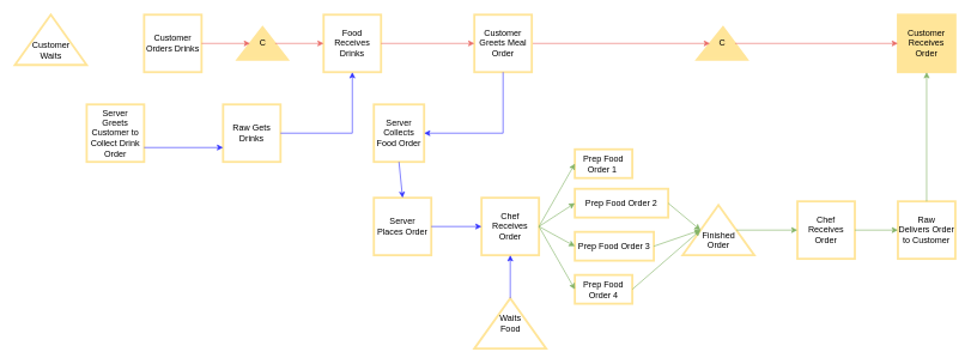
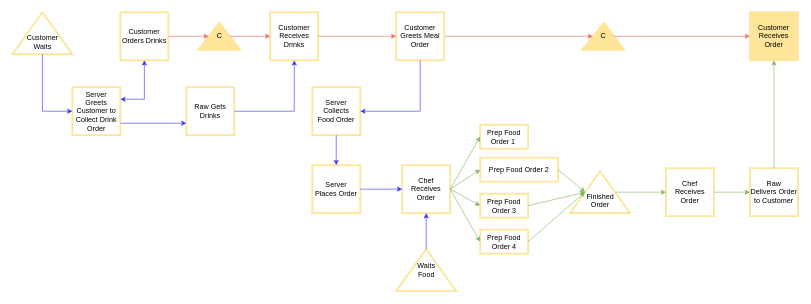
  <mxCell id="0" />
  <mxCell id="1" parent="0" />
  <mxCell id="2" value="&lt;br&gt;&lt;br&gt;Customer&lt;br&gt;Waits" style="verticalLabelPosition=middle;verticalAlign=middle;shape=mxgraph.basic.acute_triangle;dx=0.5;strokeWidth=3;strokeColor=#FFE599;labelPosition=center;align=center;html=1;" vertex="1" parent="1"><mxGeometry x="20" y="20" width="100" height="70" as="geometry" /></mxCell>
  <mxCell id="3" value="Server&lt;br&gt;Greets&lt;br&gt;Customer to Collect Drink Order" style="whiteSpace=wrap;aspect=fixed;strokeColor=#FFE599;strokeWidth=3;html=1;" vertex="1" parent="1"><mxGeometry x="120" y="145" width="80" height="80" as="geometry" /></mxCell>
  <mxCell id="4" value="Customer&lt;br&gt;Orders Drinks" style="whiteSpace=wrap;aspect=fixed;strokeColor=#FFE599;strokeWidth=3;html=1;" vertex="1" parent="1"><mxGeometry x="200" y="20" width="80" height="80" as="geometry" /></mxCell>
  <mxCell id="5" value="Raw Gets&lt;br&gt;Drinks" style="whiteSpace=wrap;aspect=fixed;strokeColor=#FFE599;strokeWidth=3;html=1;" vertex="1" parent="1"><mxGeometry x="310" y="145" width="80" height="80" as="geometry" /></mxCell>
+ <mxCell id="6" value="" style="endArrow=classic;rounded=0;strokeColor=#3333FF;entryX=0;entryY=0.5;entryDx=0;entryDy=0;edgeStyle=orthogonalEdgeStyle;exitX=0.5;exitY=1;exitDx=0;exitDy=0;exitPerimeter=0;html=1;" edge="1" parent="1" source="2" target="3"><mxGeometry width="50" height="50" relative="1" as="geometry"><mxPoint x="0" y="235" as="sourcePoint" /><mxPoint x="50" y="185" as="targetPoint" /></mxGeometry></mxCell>
+ <mxCell id="7" value="" style="endArrow=classic;rounded=0;strokeColor=#3333FF;entryX=1;entryY=0.25;entryDx=0;entryDy=0;edgeStyle=orthogonalEdgeStyle;exitX=0.5;exitY=1;exitDx=0;exitDy=0;startArrow=classic;startFill=1;html=1;" edge="1" parent="1" source="4" target="3"><mxGeometry width="50" height="50" relative="1" as="geometry"><mxPoint x="80" y="100" as="sourcePoint" /><mxPoint x="130" y="195" as="targetPoint" /></mxGeometry></mxCell>
  <mxCell id="8" value="" style="endArrow=classic;rounded=0;strokeColor=#3333FF;entryX=0;entryY=0.75;entryDx=0;entryDy=0;exitX=1;exitY=0.75;exitDx=0;exitDy=0;html=1;" edge="1" parent="1" source="3" target="5"><mxGeometry width="50" height="50" relative="1" as="geometry"><mxPoint x="80" y="100" as="sourcePoint" /><mxPoint x="130" y="195" as="targetPoint" /></mxGeometry></mxCell>
  <mxCell id="9" value="C" style="verticalLabelPosition=middle;verticalAlign=middle;shape=mxgraph.basic.acute_triangle;dx=0.5;strokeWidth=3;strokeColor=#FFE599;labelPosition=center;align=center;fillColor=#FFE599;html=1;" vertex="1" parent="1"><mxGeometry x="330" y="37.5" width="70" height="45" as="geometry" /></mxCell>
  <mxCell id="10" value="" style="endArrow=classic;rounded=0;strokeColor=#EA6B66;entryX=0;entryY=0;entryDx=17.5;entryDy=22.5;entryPerimeter=0;exitX=1;exitY=0.5;exitDx=0;exitDy=0;html=1;" edge="1" parent="1" source="4" target="9"><mxGeometry width="50" height="50" relative="1" as="geometry"><mxPoint x="-40" y="65" as="sourcePoint" /><mxPoint x="55" y="65" as="targetPoint" /></mxGeometry></mxCell>
- <mxCell id="11" value="Food&lt;br&gt;Receives Drinks" style="whiteSpace=wrap;aspect=fixed;strokeColor=#FFE599;strokeWidth=3;html=1;" vertex="1" parent="1"><mxGeometry x="450" y="20" width="80" height="80" as="geometry" /></mxCell>
- <mxCell id="12" value="Server&lt;br&gt;Collects&lt;br&gt;Food Order" style="whiteSpace=wrap;aspect=fixed;strokeColor=#FFE599;strokeWidth=3;html=1;" vertex="1" parent="1"><mxGeometry x="520" y="145" width="70" height="80" as="geometry" /></mxCell>
+ <mxCell id="11" value="Customer&lt;br&gt;Receives Drinks" style="whiteSpace=wrap;aspect=fixed;strokeColor=#FFE599;strokeWidth=3;html=1;" vertex="1" parent="1"><mxGeometry x="450" y="20" width="80" height="80" as="geometry" /></mxCell>
+ <mxCell id="12" value="Server&lt;br&gt;Collects&lt;br&gt;Food Order" style="whiteSpace=wrap;aspect=fixed;strokeColor=#FFE599;strokeWidth=3;html=1;" vertex="1" parent="1"><mxGeometry x="520" y="145" width="80" height="80" as="geometry" /></mxCell>
  <mxCell id="13" value="Server&lt;br&gt;Places Order" style="whiteSpace=wrap;aspect=fixed;strokeColor=#FFE599;strokeWidth=3;html=1;" vertex="1" parent="1"><mxGeometry x="520" y="275" width="80" height="80" as="geometry" /></mxCell>
  <mxCell id="14" value="Chef&lt;br&gt;Receives Order" style="whiteSpace=wrap;aspect=fixed;strokeColor=#FFE599;strokeWidth=3;html=1;" vertex="1" parent="1"><mxGeometry x="670" y="275" width="80" height="80" as="geometry" /></mxCell>
  <mxCell id="15" value="Prep Food Order 1 " style="rounded=0;whiteSpace=wrap;strokeColor=#FFE599;strokeWidth=3;fillColor=none;html=1;" vertex="1" parent="1"><mxGeometry x="800" y="207.5" width="80" height="40" as="geometry" /></mxCell>
  <mxCell id="16" value="Prep Food Order 2" style="rounded=0;whiteSpace=wrap;strokeColor=#FFE599;strokeWidth=3;fillColor=none;html=1;" vertex="1" parent="1"><mxGeometry x="800" y="262.5" width="130" height="40" as="geometry" /></mxCell>
- <mxCell id="17" value="Prep Food Order 3" style="rounded=0;whiteSpace=wrap;strokeColor=#FFE599;strokeWidth=3;fillColor=none;html=1;" vertex="1" parent="1"><mxGeometry x="800" y="322.5" width="110" height="40" as="geometry" /></mxCell>
+ <mxCell id="17" value="Prep Food Order 3" style="rounded=0;whiteSpace=wrap;strokeColor=#FFE599;strokeWidth=3;fillColor=none;html=1;" vertex="1" parent="1"><mxGeometry x="800" y="322.5" width="80" height="40" as="geometry" /></mxCell>
  <mxCell id="18" value="Prep Food Order 4" style="rounded=0;whiteSpace=wrap;strokeColor=#FFE599;strokeWidth=3;fillColor=none;html=1;" vertex="1" parent="1"><mxGeometry x="800" y="382.5" width="80" height="40" as="geometry" /></mxCell>
  <mxCell id="19" value="Waits&lt;br&gt;Food" style="verticalLabelPosition=middle;verticalAlign=middle;shape=mxgraph.basic.acute_triangle;dx=0.5;strokeWidth=3;strokeColor=#FFE599;labelPosition=center;align=center;html=1;" vertex="1" parent="1"><mxGeometry x="660" y="415" width="100" height="70" as="geometry" /></mxCell>
  <mxCell id="20" value="&lt;br&gt;&lt;br&gt;Finished&lt;br&gt;Order" style="verticalLabelPosition=middle;verticalAlign=middle;shape=mxgraph.basic.acute_triangle;dx=0.5;strokeWidth=3;strokeColor=#FFE599;labelPosition=center;align=center;html=1;" vertex="1" parent="1"><mxGeometry x="950" y="285" width="100" height="70" as="geometry" /></mxCell>
  <mxCell id="21" value="Chef&lt;br&gt;Receives Order" style="whiteSpace=wrap;aspect=fixed;strokeColor=#FFE599;strokeWidth=3;html=1;" vertex="1" parent="1"><mxGeometry x="1110" y="280" width="80" height="80" as="geometry" /></mxCell>
  <mxCell id="22" value="Raw&lt;br&gt;Delivers Order to Customer" style="whiteSpace=wrap;aspect=fixed;strokeColor=#FFE599;strokeWidth=3;html=1;" vertex="1" parent="1"><mxGeometry x="1250" y="280" width="80" height="80" as="geometry" /></mxCell>
  <mxCell id="23" value="" style="endArrow=classic;rounded=0;strokeColor=#EA6B66;entryX=0;entryY=0.5;entryDx=0;entryDy=0;exitX=0;exitY=0;exitDx=52.5;exitDy=22.5;exitPerimeter=0;html=1;" edge="1" parent="1" source="9" target="11"><mxGeometry width="50" height="50" relative="1" as="geometry"><mxPoint x="290" y="70" as="sourcePoint" /><mxPoint x="357.5" y="70" as="targetPoint" /></mxGeometry></mxCell>
  <mxCell id="24" value="C" style="verticalLabelPosition=middle;verticalAlign=middle;shape=mxgraph.basic.acute_triangle;dx=0.52;strokeWidth=3;strokeColor=#FFE599;labelPosition=center;align=center;fillColor=#FFE599;html=1;" vertex="1" parent="1"><mxGeometry x="970" y="37.5" width="70" height="45" as="geometry" /></mxCell>
  <mxCell id="25" value="" style="endArrow=classic;rounded=0;strokeColor=#EA6B66;entryX=0;entryY=0;entryDx=18.2;entryDy=22.5;entryPerimeter=0;exitX=1;exitY=0.5;exitDx=0;exitDy=0;html=1;" edge="1" parent="1" source="28" target="24"><mxGeometry width="50" height="50" relative="1" as="geometry"><mxPoint x="790" y="70" as="sourcePoint" /><mxPoint x="460" y="80" as="targetPoint" /></mxGeometry></mxCell>
  <mxCell id="26" value="Customer&lt;br&gt;Receives&lt;br&gt;Order" style="whiteSpace=wrap;aspect=fixed;strokeColor=#FFE599;strokeWidth=3;html=1;fillColor=#ffe599;" vertex="1" parent="1"><mxGeometry x="1250" y="20" width="80" height="80" as="geometry" /></mxCell>
  <mxCell id="27" value="" style="endArrow=classic;rounded=0;strokeColor=#3333FF;entryX=0.5;entryY=1;entryDx=0;entryDy=0;edgeStyle=orthogonalEdgeStyle;exitX=1;exitY=0.5;exitDx=0;exitDy=0;html=1;" edge="1" parent="1" source="5" target="11"><mxGeometry width="50" height="50" relative="1" as="geometry"><mxPoint x="229.92" y="392.5" as="sourcePoint" /><mxPoint x="279.92" y="487.5" as="targetPoint" /><Array as="points"><mxPoint x="490" y="185" /></Array></mxGeometry></mxCell>
  <mxCell id="28" value="Customer&lt;br&gt;Greets Meal Order" style="whiteSpace=wrap;aspect=fixed;strokeColor=#FFE599;strokeWidth=3;html=1;" vertex="1" parent="1"><mxGeometry x="660" y="20" width="80" height="80" as="geometry" /></mxCell>
  <mxCell id="29" value="" style="endArrow=classic;rounded=0;strokeColor=#EA6B66;entryX=0;entryY=0.5;entryDx=0;entryDy=0;exitX=1;exitY=0.5;exitDx=0;exitDy=0;html=1;" edge="1" parent="1" source="11" target="28"><mxGeometry width="50" height="50" relative="1" as="geometry"><mxPoint x="750" y="60" as="sourcePoint" /><mxPoint x="931.49" y="59.605" as="targetPoint" /></mxGeometry></mxCell>
  <mxCell id="30" value="" style="endArrow=classic;rounded=0;strokeColor=#EA6B66;entryX=0;entryY=0.5;entryDx=0;entryDy=0;exitX=0;exitY=0;exitDx=53.2;exitDy=22.5;exitPerimeter=0;html=1;" edge="1" parent="1" source="24" target="26"><mxGeometry width="50" height="50" relative="1" as="geometry"><mxPoint x="820" y="70" as="sourcePoint" /><mxPoint x="998.2" y="70" as="targetPoint" /></mxGeometry></mxCell>
  <mxCell id="31" value="" style="endArrow=classic;rounded=0;strokeColor=#3333FF;exitX=0.5;exitY=1;exitDx=0;exitDy=0;entryX=1;entryY=0.5;entryDx=0;entryDy=0;edgeStyle=orthogonalEdgeStyle;html=1;" edge="1" parent="1" source="28" target="12"><mxGeometry width="50" height="50" relative="1" as="geometry"><mxPoint x="660" y="200" as="sourcePoint" /><mxPoint x="720" y="175" as="targetPoint" /></mxGeometry></mxCell>
  <mxCell id="32" value="" style="endArrow=classic;rounded=0;strokeColor=#3333FF;entryX=0.5;entryY=0;entryDx=0;entryDy=0;exitX=0.5;exitY=1;exitDx=0;exitDy=0;html=1;" edge="1" parent="1" source="12" target="13"><mxGeometry width="50" height="50" relative="1" as="geometry"><mxPoint x="310" y="415" as="sourcePoint" /><mxPoint x="360" y="365" as="targetPoint" /></mxGeometry></mxCell>
  <mxCell id="33" value="" style="endArrow=classic;rounded=0;strokeColor=#3333FF;exitX=1;exitY=0.5;exitDx=0;exitDy=0;entryX=0;entryY=0.5;entryDx=0;entryDy=0;html=1;" edge="1" parent="1" source="13" target="14"><mxGeometry width="50" height="50" relative="1" as="geometry"><mxPoint x="650" y="345" as="sourcePoint" /><mxPoint x="710" y="295" as="targetPoint" /></mxGeometry></mxCell>
  <mxCell id="34" value="" style="endArrow=classic;rounded=0;strokeColor=#3333FF;entryX=0.5;entryY=1;entryDx=0;entryDy=0;html=1;" edge="1" parent="1" source="19" target="14"><mxGeometry width="50" height="50" relative="1" as="geometry"><mxPoint x="580" y="455" as="sourcePoint" /><mxPoint x="630" y="405" as="targetPoint" /></mxGeometry></mxCell>
  <mxCell id="35" value="" style="endArrow=classic;rounded=0;strokeColor=#82b366;exitX=1;exitY=0.5;exitDx=0;exitDy=0;entryX=0;entryY=0.5;entryDx=0;entryDy=0;fillColor=#d5e8d4;html=1;" edge="1" parent="1" source="14" target="15"><mxGeometry width="50" height="50" relative="1" as="geometry"><mxPoint x="610" y="325" as="sourcePoint" /><mxPoint x="680" y="325" as="targetPoint" /></mxGeometry></mxCell>
  <mxCell id="36" value="" style="endArrow=classic;rounded=0;strokeColor=#82b366;entryX=0;entryY=0.5;entryDx=0;entryDy=0;fillColor=#d5e8d4;html=1;" edge="1" parent="1" target="16"><mxGeometry width="50" height="50" relative="1" as="geometry"><mxPoint x="750" y="315" as="sourcePoint" /><mxPoint x="810" y="237.5" as="targetPoint" /></mxGeometry></mxCell>
  <mxCell id="37" value="" style="endArrow=classic;rounded=0;strokeColor=#82b366;entryX=0;entryY=0.5;entryDx=0;entryDy=0;fillColor=#d5e8d4;html=1;" edge="1" parent="1" target="17"><mxGeometry width="50" height="50" relative="1" as="geometry"><mxPoint x="750" y="315" as="sourcePoint" /><mxPoint x="810" y="292.5" as="targetPoint" /></mxGeometry></mxCell>
  <mxCell id="38" value="" style="endArrow=classic;rounded=0;strokeColor=#82b366;entryX=0;entryY=0.5;entryDx=0;entryDy=0;fillColor=#d5e8d4;html=1;" edge="1" parent="1" target="18"><mxGeometry width="50" height="50" relative="1" as="geometry"><mxPoint x="750" y="315" as="sourcePoint" /><mxPoint x="810" y="352.5" as="targetPoint" /></mxGeometry></mxCell>
  <mxCell id="39" value="" style="edgeStyle=orthogonalEdgeStyle;rounded=0;orthogonalLoop=1;jettySize=auto;exitX=0.5;exitY=1;exitDx=0;exitDy=0;exitPerimeter=0;startArrow=none;startFill=0;endArrow=none;endFill=0;strokeColor=#3333FF;html=1;" edge="1" parent="1" source="20" target="20"><mxGeometry relative="1" as="geometry" /></mxCell>
  <mxCell id="40" value="" style="endArrow=classic;rounded=0;strokeColor=#82b366;exitX=1;exitY=0.5;exitDx=0;exitDy=0;entryX=0;entryY=0;entryDx=25;entryDy=35;fillColor=#d5e8d4;entryPerimeter=0;html=1;" edge="1" parent="1" source="16" target="20"><mxGeometry width="50" height="50" relative="1" as="geometry"><mxPoint x="890" y="237.5" as="sourcePoint" /><mxPoint x="985" y="330" as="targetPoint" /></mxGeometry></mxCell>
  <mxCell id="41" value="" style="endArrow=classic;rounded=0;strokeColor=#82b366;exitX=1;exitY=0.5;exitDx=0;exitDy=0;entryX=0;entryY=0;entryDx=25;entryDy=35;fillColor=#d5e8d4;entryPerimeter=0;html=1;" edge="1" parent="1" source="17" target="20"><mxGeometry width="50" height="50" relative="1" as="geometry"><mxPoint x="890" y="292.5" as="sourcePoint" /><mxPoint x="985" y="330" as="targetPoint" /></mxGeometry></mxCell>
  <mxCell id="42" value="" style="endArrow=classic;rounded=0;strokeColor=#82b366;exitX=1;exitY=0.5;exitDx=0;exitDy=0;entryX=0;entryY=0;entryDx=25;entryDy=35;fillColor=#d5e8d4;entryPerimeter=0;html=1;" edge="1" parent="1" source="18" target="20"><mxGeometry width="50" height="50" relative="1" as="geometry"><mxPoint x="890" y="352.5" as="sourcePoint" /><mxPoint x="985" y="330" as="targetPoint" /></mxGeometry></mxCell>
  <mxCell id="43" value="" style="endArrow=classic;rounded=0;strokeColor=#82b366;exitX=0;exitY=0;exitDx=75;exitDy=35;entryX=0;entryY=0.5;entryDx=0;entryDy=0;fillColor=#d5e8d4;exitPerimeter=0;html=1;" edge="1" parent="1" source="20" target="21"><mxGeometry width="50" height="50" relative="1" as="geometry"><mxPoint x="900" y="362.5" as="sourcePoint" /><mxPoint x="995" y="340" as="targetPoint" /></mxGeometry></mxCell>
  <mxCell id="44" value="" style="endArrow=classic;rounded=0;strokeColor=#82b366;exitX=1;exitY=0.5;exitDx=0;exitDy=0;entryX=0;entryY=0.5;entryDx=0;entryDy=0;fillColor=#d5e8d4;html=1;" edge="1" parent="1" source="21" target="22"><mxGeometry width="50" height="50" relative="1" as="geometry"><mxPoint x="1035" y="330" as="sourcePoint" /><mxPoint x="1120" y="330" as="targetPoint" /></mxGeometry></mxCell>
  <mxCell id="45" value="" style="endArrow=classic;rounded=0;strokeColor=#82b366;exitX=0.5;exitY=0;exitDx=0;exitDy=0;entryX=0.5;entryY=1;entryDx=0;entryDy=0;fillColor=#d5e8d4;html=1;" edge="1" parent="1" source="22" target="26"><mxGeometry width="50" height="50" relative="1" as="geometry"><mxPoint x="1035" y="330" as="sourcePoint" /><mxPoint x="1120" y="330" as="targetPoint" /></mxGeometry></mxCell>
